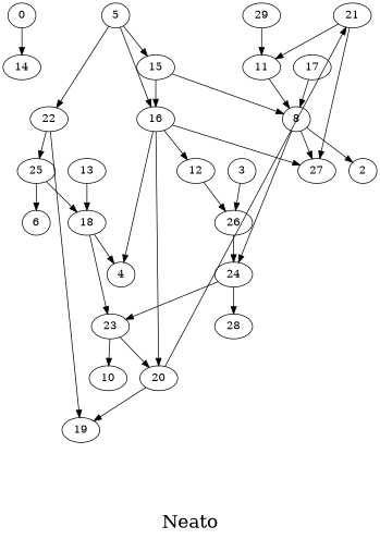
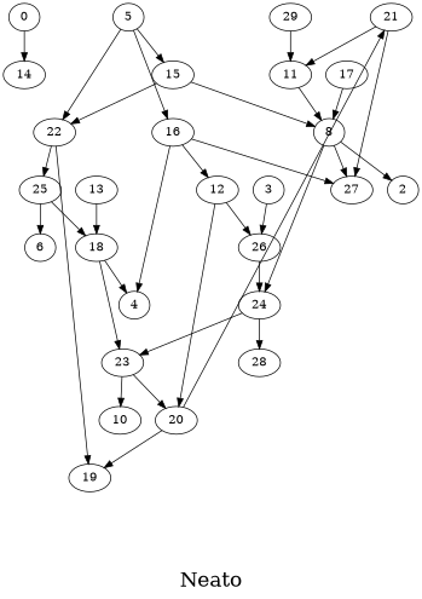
  digraph {
    fontsize=24
    label="\nNeato\n"
    splines=false
    node [shape=ellipse]
    0 [height=0.3 width=0.3]
    14 [height=0.3 width=0.3]
    21 [height=0.3 width=0.3]
    27 [height=0.3 width=0.3]
    11 [height=0.3 width=0.3]
    2 [height=0.3 width=0.3]
    28 [height=0.3 width=0.3]
    3 [height=0.3 width=0.3]
    26 [height=0.3 width=0.3]
    24 [height=0.3 width=0.3]
    23 [height=0.3 width=0.3]
    5 [height=0.3 width=0.3]
    15 [height=0.3 width=0.3]
    16 [height=0.3 width=0.3]
    22 [height=0.3 width=0.3]
    8 [height=0.3 width=0.3]
    12 [height=0.3 width=0.3]
    4 [height=0.3 width=0.3]
    20 [height=0.3 width=0.3]
    19 [height=0.3 width=0.3]
    25 [height=0.3 width=0.3]
    18 [height=0.3 width=0.3]
    6 [height=0.3 width=0.3]
    10 [height=0.3 width=0.3]
    13 [height=0.3 width=0.3]
    17 [height=0.3 width=0.3]
    29 [height=0.3 width=0.3]
    0 -> 14
    21 -> 27
    21 -> 11
    11 -> 8
    3 -> 26
    26 -> 24
    24 -> 28
    24 -> 23
    23 -> 20
    23 -> 10
    5 -> 15
    5 -> 16
    5 -> 22
-   15 -> 16
+   15 -> 22
    15 -> 8
    16 -> 27
    16 -> 12
    16 -> 4
-   16 -> 20
+   12 -> 20
    22 -> 19
    22 -> 25
    8 -> 27
    8 -> 2
    8 -> 24
    12 -> 26
    20 -> 21
    20 -> 19
    25 -> 18
    25 -> 6
    18 -> 23
    18 -> 4
    13 -> 18
    17 -> 8
    29 -> 11
  }
